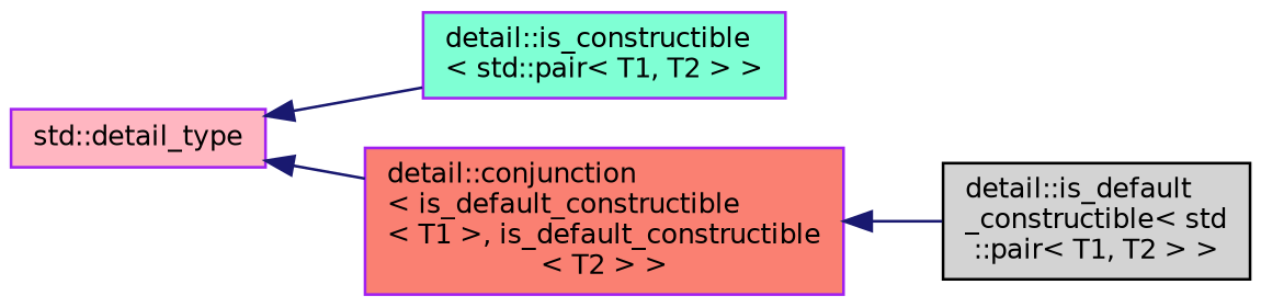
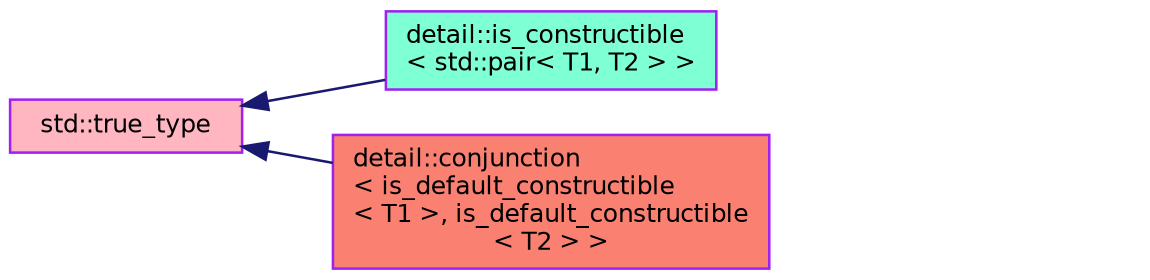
  digraph {
    rankdir=LR
    node [color=purple fontname=Helvetica fontsize=10 shape=record style=filled]
    edge [color=midnightblue dir=back fontname=Helvetica fontsize=10 labelfontname=Helvetica labelfontsize=10 style=solid]
    n1 [fillcolor=aquamarine fontcolor=black height=0.2 label="detail::is_constructible\l\< std::pair\< T1, T2 \> \>" width=0.4]
-   n2 [color=black fillcolor=lightgrey height=0.2 label="detail::is_default\l_constructible\< std\l::pair\< T1, T2 \> \>" width=0.4]
    n3 [fillcolor=salmon height=0.2 label="detail::conjunction\l\< is_default_constructible\l\< T1 \>, is_default_constructible\l\< T2 \> \>" width=0.4]
-   n4 [fillcolor=lightpink height=0.2 label="std::detail_type" width=0.4]
-   n3 -> n2
+   n4 [fillcolor=lightpink height=0.2 label="std::true_type" width=0.4]
    n4 -> n1
    n4 -> n3
  }
